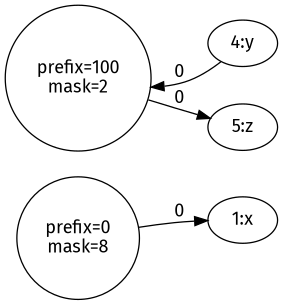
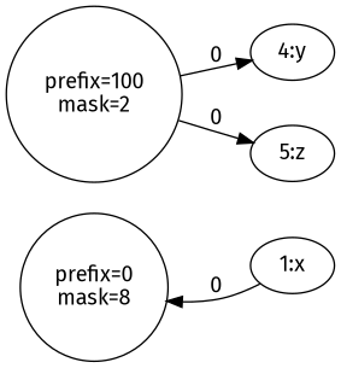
  digraph {
    fontname="Fira Sans"
    rankdir=LR
    node [fontname="Fira Sans" shape=ellipse]
    edge [fontname="Fira Sans"]
    n1 [label="prefix=0\nmask=8" shape=circle]
    n2 [label="1:x"]
    n3 [label="prefix=100\nmask=2" shape=circle]
    n4 [label="4:y"]
    n5 [label="5:z"]
-   n1 -> n2 [label=0]
-   n4 -> n3 [label=0]
+   n2 -> n1 [label=0]
+   n3 -> n4 [label=0]
    n3 -> n5 [label=0]
  }
